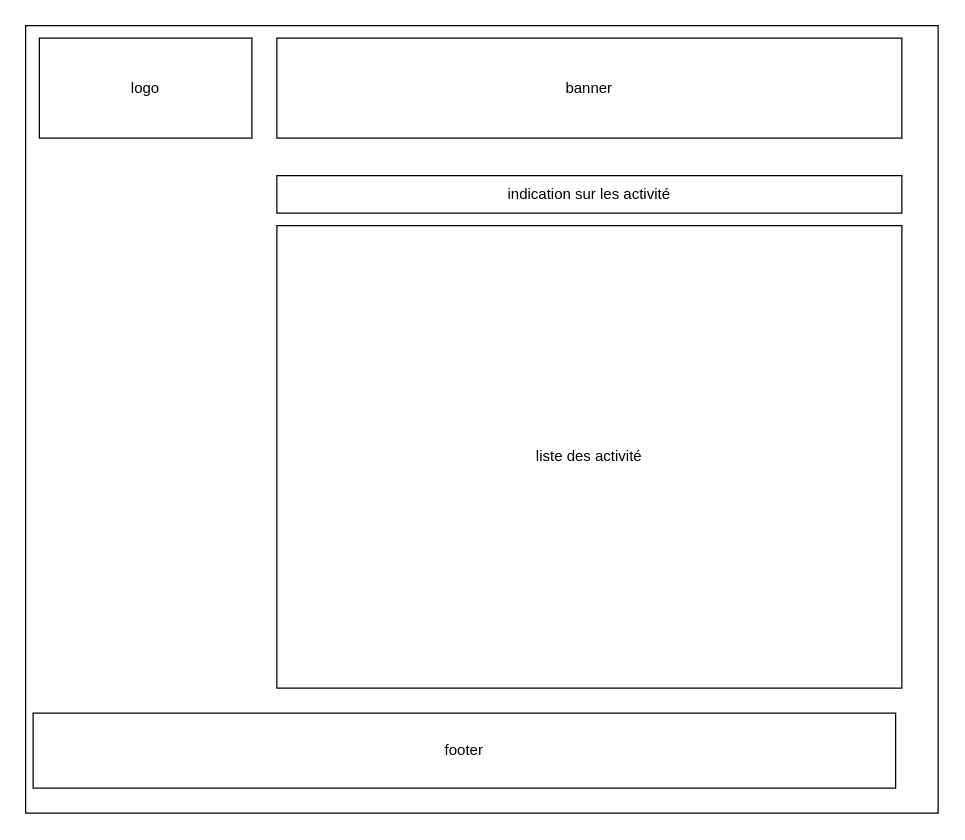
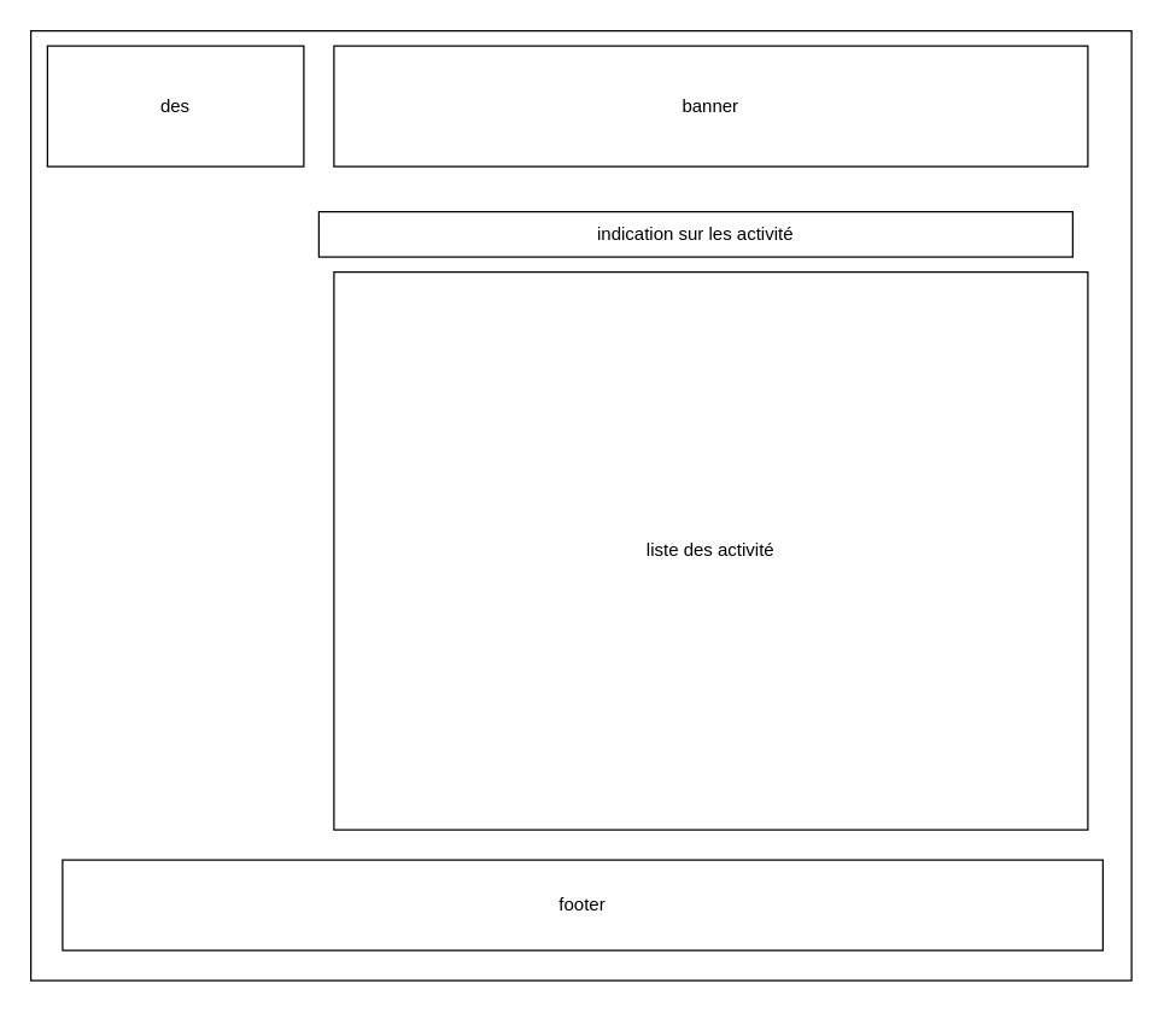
  <mxCell id="0" />
  <mxCell id="1" parent="0" />
  <mxCell id="2" value="" style="rounded=0;whiteSpace=wrap;html=1;" parent="1" vertex="1"><mxGeometry x="20" y="20" width="730" height="630" as="geometry" /></mxCell>
- <mxCell id="3" value="logo" style="rounded=0;whiteSpace=wrap;html=1;" parent="1" vertex="1"><mxGeometry x="31" y="30" width="170" height="80" as="geometry" /></mxCell>
+ <mxCell id="3" value="des" style="rounded=0;whiteSpace=wrap;html=1;" parent="1" vertex="1"><mxGeometry x="31" y="30" width="170" height="80" as="geometry" /></mxCell>
  <mxCell id="4" value="banner" style="rounded=0;whiteSpace=wrap;html=1;" parent="1" vertex="1"><mxGeometry x="221" y="30" width="500" height="80" as="geometry" /></mxCell>
- <mxCell id="5" value="footer" style="rounded=0;whiteSpace=wrap;html=1;" parent="1" vertex="1"><mxGeometry x="26" y="570" width="690" height="60" as="geometry" /></mxCell>
+ <mxCell id="5" value="footer" style="rounded=0;whiteSpace=wrap;html=1;" parent="1" vertex="1"><mxGeometry x="41" y="570" width="690" height="60" as="geometry" /></mxCell>
  <mxCell id="6" value="liste des activité" style="rounded=0;whiteSpace=wrap;html=1;" parent="1" vertex="1"><mxGeometry x="221" y="180" width="500" height="370" as="geometry" /></mxCell>
- <mxCell id="7" value="indication sur les activité" style="rounded=0;whiteSpace=wrap;html=1;" parent="1" vertex="1"><mxGeometry x="221" y="140" width="500" height="30" as="geometry" /></mxCell>
+ <mxCell id="7" value="indication sur les activité" style="rounded=0;whiteSpace=wrap;html=1;" parent="1" vertex="1"><mxGeometry x="211" y="140" width="500" height="30" as="geometry" /></mxCell>
